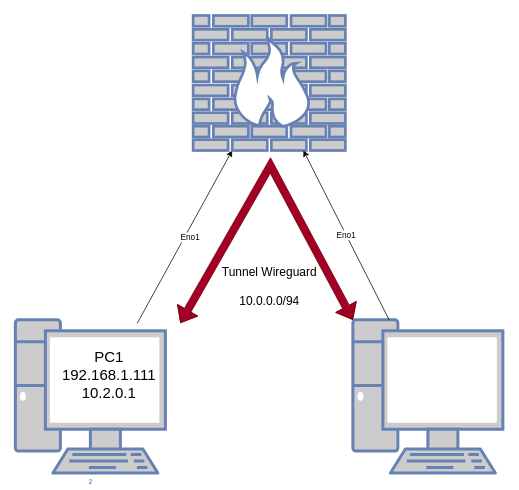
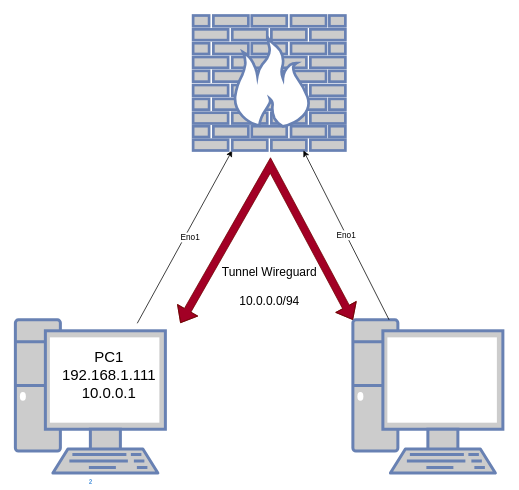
  <mxCell id="0" />
  <mxCell id="1" parent="0" />
  <mxCell id="2" value="²" style="fontColor=#0066CC;verticalAlign=top;verticalLabelPosition=bottom;labelPosition=center;align=center;html=1;outlineConnect=0;fillColor=#CCCCCC;strokeColor=#6881B3;gradientColor=none;gradientDirection=north;strokeWidth=2;shape=mxgraph.networks.pc;" vertex="1" parent="1"><mxGeometry x="20" y="425.8" width="200" height="204.2" as="geometry" /></mxCell>
- <mxCell id="3" value="&lt;div style=&quot;font-size: 20px;&quot;&gt;&lt;font style=&quot;font-size: 20px;&quot;&gt;PC1 &lt;br&gt;&lt;/font&gt;&lt;/div&gt;&lt;div style=&quot;font-size: 20px;&quot;&gt;&lt;font style=&quot;font-size: 20px;&quot;&gt;192.168.1.111&lt;/font&gt;&lt;/div&gt;&lt;div style=&quot;font-size: 20px;&quot;&gt;&lt;font style=&quot;font-size: 20px;&quot;&gt;10.2.0.1&lt;/font&gt;&lt;br&gt;&lt;/div&gt;" style="text;html=1;align=center;verticalAlign=middle;whiteSpace=wrap;rounded=0;" parent="1" vertex="1"><mxGeometry x="70" y="430.4" width="150" height="135" as="geometry" /></mxCell>
+ <mxCell id="3" value="&lt;div style=&quot;font-size: 20px;&quot;&gt;&lt;font style=&quot;font-size: 20px;&quot;&gt;PC1 &lt;br&gt;&lt;/font&gt;&lt;/div&gt;&lt;div style=&quot;font-size: 20px;&quot;&gt;&lt;font style=&quot;font-size: 20px;&quot;&gt;192.168.1.111&lt;/font&gt;&lt;/div&gt;&lt;div style=&quot;font-size: 20px;&quot;&gt;&lt;font style=&quot;font-size: 20px;&quot;&gt;10.0.0.1&lt;/font&gt;&lt;br&gt;&lt;/div&gt;" style="text;html=1;align=center;verticalAlign=middle;whiteSpace=wrap;rounded=0;" parent="1" vertex="1"><mxGeometry x="70" y="430.4" width="150" height="135" as="geometry" /></mxCell>
  <mxCell id="4" value="" style="endArrow=classic;html=1;rounded=0;exitX=0.75;exitY=0;exitDx=0;exitDy=0;" parent="1" source="3" target="7" edge="1"><mxGeometry width="50" height="50" relative="1" as="geometry"><mxPoint x="135" y="350" as="sourcePoint" /><mxPoint x="290" y="210" as="targetPoint" /></mxGeometry></mxCell>
  <mxCell id="5" value="Eno1" style="edgeLabel;html=1;align=center;verticalAlign=middle;resizable=0;points=[];" vertex="1" connectable="0" parent="4"><mxGeometry x="0.14" y="3" relative="1" as="geometry"><mxPoint y="18" as="offset" /></mxGeometry></mxCell>
  <mxCell id="6" value="&lt;div style=&quot;font-size: 16px;&quot;&gt;&lt;font style=&quot;font-size: 16px;&quot;&gt;Tunnel Wireguard&lt;/font&gt;&lt;/div&gt;&lt;div style=&quot;font-size: 16px;&quot;&gt;&lt;font style=&quot;font-size: 16px;&quot;&gt;&lt;br&gt;&lt;/font&gt;&lt;/div&gt;&lt;div style=&quot;font-size: 16px;&quot;&gt;&lt;font style=&quot;font-size: 16px;&quot;&gt;10.0.0.0/94&lt;/font&gt;&lt;br&gt;&lt;/div&gt;" style="text;html=1;align=center;verticalAlign=middle;whiteSpace=wrap;rounded=0;" parent="1" vertex="1"><mxGeometry x="278.5" y="315.8" width="160" height="130" as="geometry" /></mxCell>
  <mxCell id="7" value="" style="fontColor=#0066CC;verticalAlign=top;verticalLabelPosition=bottom;labelPosition=center;align=center;html=1;outlineConnect=0;fillColor=#CCCCCC;strokeColor=#6881B3;gradientColor=none;gradientDirection=north;strokeWidth=2;shape=mxgraph.networks.firewall;" vertex="1" parent="1"><mxGeometry x="257" y="20" width="203" height="180" as="geometry" /></mxCell>
  <mxCell id="8" value="" style="fontColor=#0066CC;verticalAlign=top;verticalLabelPosition=bottom;labelPosition=center;align=center;html=1;outlineConnect=0;fillColor=#CCCCCC;strokeColor=#6881B3;gradientColor=none;gradientDirection=north;strokeWidth=2;shape=mxgraph.networks.pc;" vertex="1" parent="1"><mxGeometry x="470" y="425.8" width="200" height="204.2" as="geometry" /></mxCell>
  <mxCell id="9" value="" style="shape=flexArrow;endArrow=classic;startArrow=classic;html=1;rounded=0;entryX=0;entryY=0;entryDx=0;entryDy=0;entryPerimeter=0;fillColor=#a20025;strokeColor=#6F0000;" edge="1" parent="1" target="8"><mxGeometry width="100" height="100" relative="1" as="geometry"><mxPoint x="240" y="430" as="sourcePoint" /><mxPoint x="430" y="380" as="targetPoint" /><Array as="points"><mxPoint x="360" y="220" /></Array></mxGeometry></mxCell>
  <mxCell id="10" value="" style="endArrow=classic;html=1;rounded=0;" edge="1" parent="1" source="8" target="7"><mxGeometry relative="1" as="geometry"><mxPoint x="610" y="260" as="sourcePoint" /><mxPoint x="710" y="260" as="targetPoint" /></mxGeometry></mxCell>
  <mxCell id="11" value="Eno1" style="edgeLabel;resizable=0;html=1;;align=center;verticalAlign=middle;" connectable="0" vertex="1" parent="10"><mxGeometry relative="1" as="geometry" /></mxCell>
